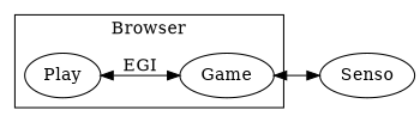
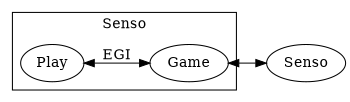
  digraph {
    rankdir=LR
    edge [dir=both]
    Play
    Game
    Senso
    subgraph cluster_1 {
-     label=Browser
+     label=Senso
      Play
      Game
    }
    Play -> Game [label=EGI]
    Game -> Senso
  }
